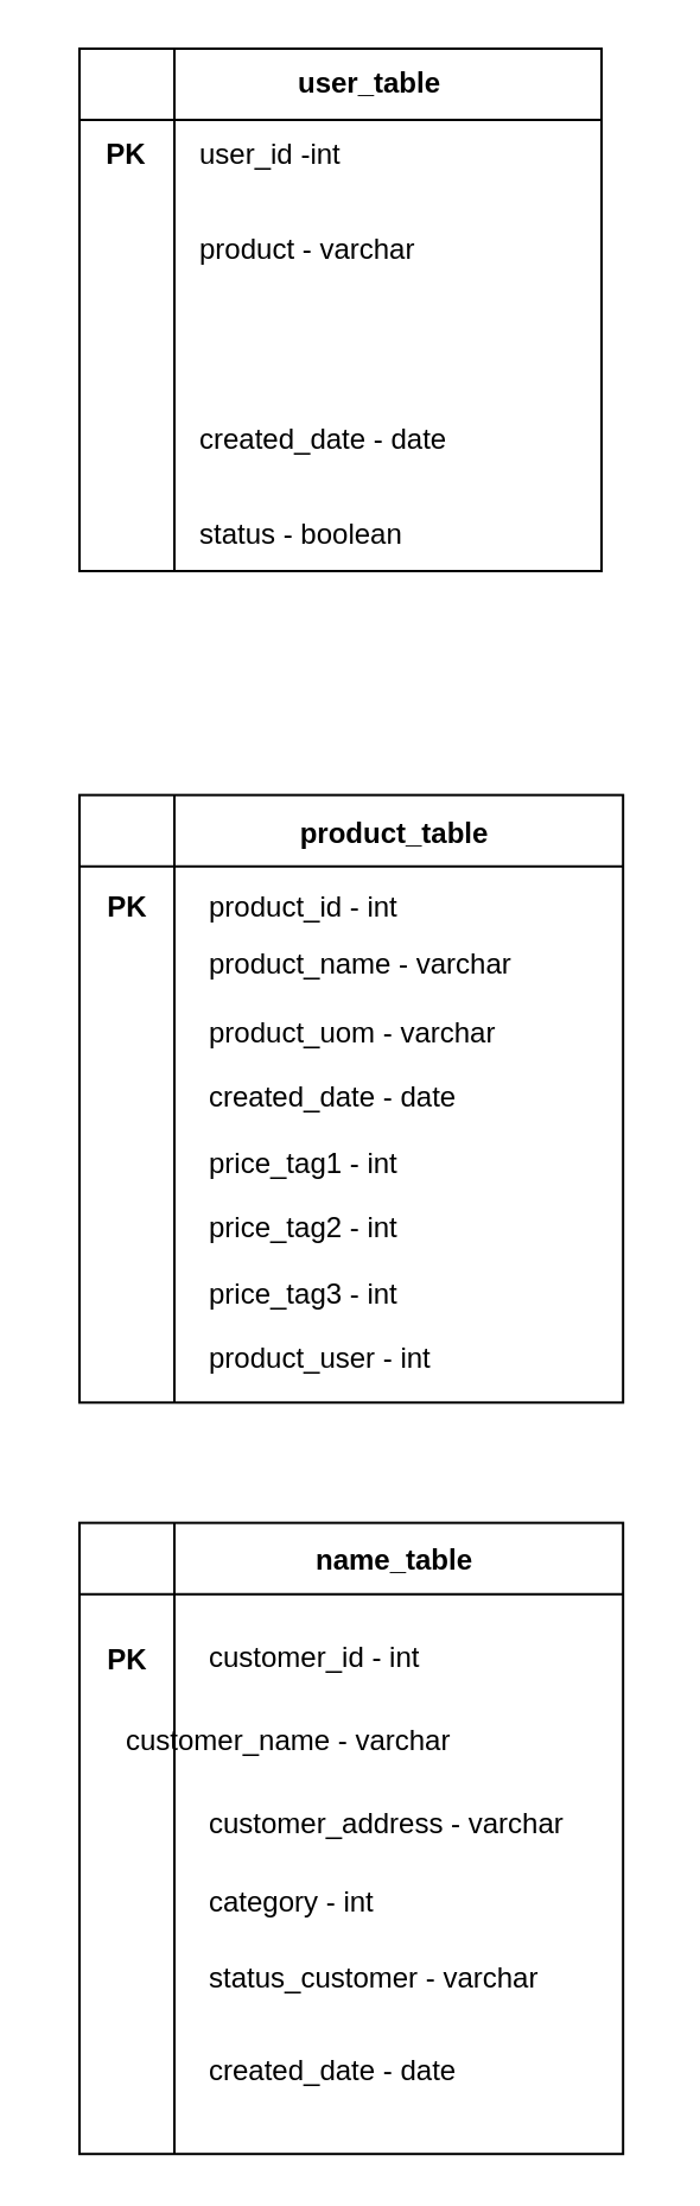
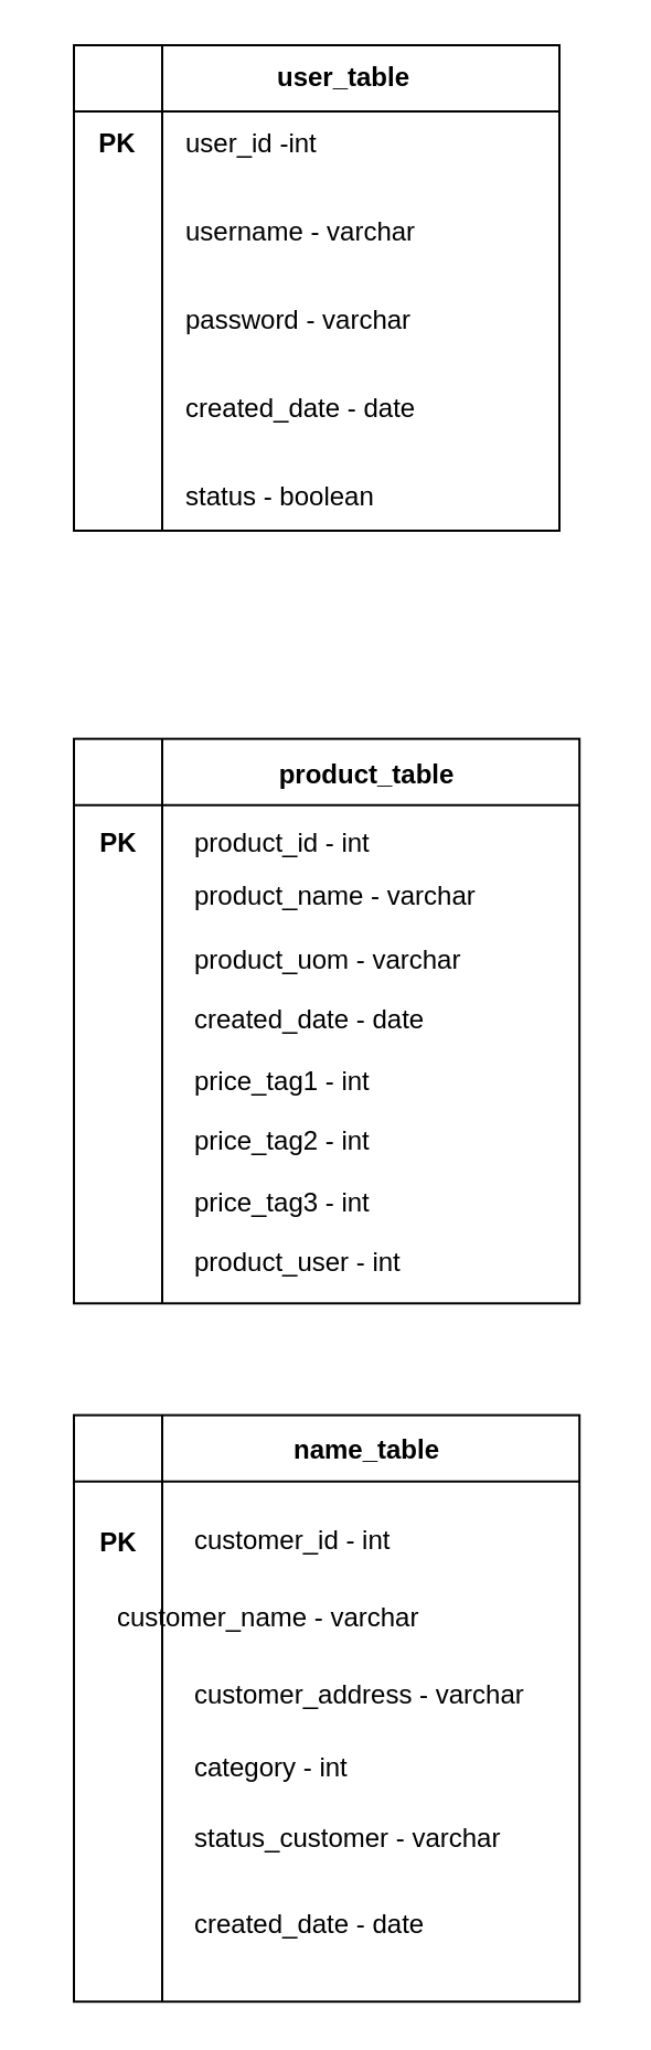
  <mxCell id="0" />
  <mxCell id="1" parent="0" />
  <mxCell id="2" value="" style="group" parent="1" vertex="1" connectable="0"><mxGeometry x="23" y="20" width="230" height="240" as="geometry" /></mxCell>
  <mxCell id="3" value="" style="group" parent="2" vertex="1" connectable="0"><mxGeometry x="10" width="220" height="240" as="geometry" /></mxCell>
  <mxCell id="4" value="" style="shape=internalStorage;whiteSpace=wrap;html=1;backgroundOutline=1;dx=40;dy=30;" parent="3" vertex="1"><mxGeometry width="220.0" height="220" as="geometry" /></mxCell>
  <mxCell id="5" value="user_table" style="text;html=1;strokeColor=none;fillColor=none;align=center;verticalAlign=middle;whiteSpace=wrap;rounded=0;fontStyle=1" parent="3" vertex="1"><mxGeometry x="85.556" width="73.333" height="30" as="geometry" /></mxCell>
  <mxCell id="6" value="" style="group" parent="3" vertex="1" connectable="0"><mxGeometry x="48.889" y="30" width="146.667" height="190" as="geometry" /></mxCell>
  <mxCell id="7" value="user_id -int" style="text;html=1;strokeColor=none;fillColor=none;align=left;verticalAlign=middle;whiteSpace=wrap;rounded=0;" parent="6" vertex="1"><mxGeometry width="146.667" height="30" as="geometry" /></mxCell>
- <mxCell id="8" value="product - varchar" style="text;html=1;strokeColor=none;fillColor=none;align=left;verticalAlign=middle;whiteSpace=wrap;rounded=0;" parent="6" vertex="1"><mxGeometry y="40" width="146.667" height="30" as="geometry" /></mxCell>
+ <mxCell id="8" value="username - varchar" style="text;html=1;strokeColor=none;fillColor=none;align=left;verticalAlign=middle;whiteSpace=wrap;rounded=0;" parent="6" vertex="1"><mxGeometry y="40" width="146.667" height="30" as="geometry" /></mxCell>
+ <mxCell id="9" value="password - varchar" style="text;html=1;strokeColor=none;fillColor=none;align=left;verticalAlign=middle;whiteSpace=wrap;rounded=0;" parent="6" vertex="1"><mxGeometry y="80" width="146.667" height="30" as="geometry" /></mxCell>
  <mxCell id="10" value="created_date - date" style="text;html=1;strokeColor=none;fillColor=none;align=left;verticalAlign=middle;whiteSpace=wrap;rounded=0;" parent="6" vertex="1"><mxGeometry y="120" width="146.667" height="30" as="geometry" /></mxCell>
  <mxCell id="11" value="status - boolean" style="text;html=1;strokeColor=none;fillColor=none;align=left;verticalAlign=middle;whiteSpace=wrap;rounded=0;" parent="6" vertex="1"><mxGeometry y="160" width="146.667" height="30" as="geometry" /></mxCell>
  <mxCell id="12" value="&lt;div&gt;PK&lt;/div&gt;" style="text;html=1;strokeColor=none;fillColor=none;align=center;verticalAlign=middle;whiteSpace=wrap;rounded=0;fontStyle=1" parent="2" vertex="1"><mxGeometry y="30" width="60" height="30" as="geometry" /></mxCell>
  <mxCell id="13" value="" style="group" parent="1" vertex="1" connectable="0"><mxGeometry x="33" y="330" width="240" height="270" as="geometry" /></mxCell>
  <mxCell id="14" value="" style="group" parent="13" vertex="1" connectable="0"><mxGeometry y="-6.75" width="229.091" height="276.75" as="geometry" /></mxCell>
  <mxCell id="15" value="" style="shape=internalStorage;whiteSpace=wrap;html=1;backgroundOutline=1;dx=40;dy=30;" parent="14" vertex="1"><mxGeometry y="11.07" width="229.091" height="255.84" as="geometry" /></mxCell>
  <mxCell id="16" value="product_table" style="text;html=1;strokeColor=none;fillColor=none;align=center;verticalAlign=middle;whiteSpace=wrap;rounded=0;fontStyle=1" parent="14" vertex="1"><mxGeometry x="93.333" width="80" height="55.35" as="geometry" /></mxCell>
  <mxCell id="17" value="product_id - int" style="text;html=1;strokeColor=none;fillColor=none;align=left;verticalAlign=middle;whiteSpace=wrap;rounded=0;" parent="14" vertex="1"><mxGeometry x="53.333" y="30.751" width="160" height="55.35" as="geometry" /></mxCell>
  <mxCell id="18" value="product_name - varchar" style="text;html=1;strokeColor=none;fillColor=none;align=left;verticalAlign=middle;whiteSpace=wrap;rounded=0;" parent="14" vertex="1"><mxGeometry x="53.333" y="55.349" width="160" height="55.35" as="geometry" /></mxCell>
  <mxCell id="19" value="product_uom - varchar" style="text;html=1;strokeColor=none;fillColor=none;align=left;verticalAlign=middle;whiteSpace=wrap;rounded=0;" parent="14" vertex="1"><mxGeometry x="53.333" y="83.639" width="160" height="55.35" as="geometry" /></mxCell>
  <mxCell id="20" value="created_date - date" style="text;html=1;strokeColor=none;fillColor=none;align=left;verticalAlign=middle;whiteSpace=wrap;rounded=0;" parent="14" vertex="1"><mxGeometry x="53.333" y="110.699" width="160" height="55.35" as="geometry" /></mxCell>
  <mxCell id="21" value="price_tag1 - int" style="text;html=1;strokeColor=none;fillColor=none;align=left;verticalAlign=middle;whiteSpace=wrap;rounded=0;" parent="14" vertex="1"><mxGeometry x="53.333" y="138.994" width="160" height="55.35" as="geometry" /></mxCell>
  <mxCell id="22" value="price_tag2 - int" style="text;html=1;strokeColor=none;fillColor=none;align=left;verticalAlign=middle;whiteSpace=wrap;rounded=0;" parent="14" vertex="1"><mxGeometry x="53.333" y="166.052" width="160" height="55.35" as="geometry" /></mxCell>
  <mxCell id="23" value="price_tag3 - int" style="text;html=1;strokeColor=none;fillColor=none;align=left;verticalAlign=middle;whiteSpace=wrap;rounded=0;" parent="14" vertex="1"><mxGeometry x="53.333" y="194.341" width="160" height="55.35" as="geometry" /></mxCell>
  <mxCell id="24" value="product_user - int" style="text;html=1;strokeColor=none;fillColor=none;align=left;verticalAlign=middle;whiteSpace=wrap;rounded=0;" parent="14" vertex="1"><mxGeometry x="53.333" y="221.4" width="160" height="55.35" as="geometry" /></mxCell>
  <mxCell id="25" value="&lt;div&gt;PK&lt;/div&gt;" style="text;html=1;strokeColor=none;fillColor=none;align=center;verticalAlign=middle;whiteSpace=wrap;rounded=0;fontStyle=1" parent="14" vertex="1"><mxGeometry x="-12.12" y="43.43" width="65.455" height="30" as="geometry" /></mxCell>
  <mxCell id="26" value="" style="group" vertex="1" connectable="0" parent="1"><mxGeometry x="33" y="630" width="240" height="270" as="geometry" /></mxCell>
  <mxCell id="27" value="" style="group" vertex="1" connectable="0" parent="26"><mxGeometry y="-0.001" width="229.091" height="276.601" as="geometry" /></mxCell>
  <mxCell id="28" value="" style="shape=internalStorage;whiteSpace=wrap;html=1;backgroundOutline=1;dx=40;dy=30;" vertex="1" parent="27"><mxGeometry y="10.825" width="229.09" height="265.776" as="geometry" /></mxCell>
  <mxCell id="29" value="&lt;div&gt;name_table&lt;/div&gt;" style="text;html=1;strokeColor=none;fillColor=none;align=center;verticalAlign=middle;whiteSpace=wrap;rounded=0;fontStyle=1" vertex="1" parent="27"><mxGeometry x="93.333" width="80" height="54.126" as="geometry" /></mxCell>
  <mxCell id="30" value="customer_id - int" style="text;html=1;strokeColor=none;fillColor=none;align=left;verticalAlign=middle;whiteSpace=wrap;rounded=0;" vertex="1" parent="27"><mxGeometry x="53.33" y="54.13" width="160" height="27.956" as="geometry" /></mxCell>
  <mxCell id="31" value="customer_name - varchar" style="text;html=1;strokeColor=none;fillColor=none;align=left;verticalAlign=middle;whiteSpace=wrap;rounded=0;" vertex="1" parent="27"><mxGeometry x="18.33" y="89.997" width="160" height="26.966" as="geometry" /></mxCell>
  <mxCell id="32" value="customer_address - varchar" style="text;html=1;strokeColor=none;fillColor=none;align=left;verticalAlign=middle;whiteSpace=wrap;rounded=0;" vertex="1" parent="27"><mxGeometry x="53.33" y="126.04" width="160" height="24.525" as="geometry" /></mxCell>
  <mxCell id="33" value="category - int" style="text;html=1;strokeColor=none;fillColor=none;align=left;verticalAlign=middle;whiteSpace=wrap;rounded=0;" vertex="1" parent="27"><mxGeometry x="53.33" y="159.999" width="160" height="22.399" as="geometry" /></mxCell>
  <mxCell id="34" value="created_date - date" style="text;html=1;strokeColor=none;fillColor=none;align=left;verticalAlign=middle;whiteSpace=wrap;rounded=0;" vertex="1" parent="27"><mxGeometry x="53.33" y="229.996" width="160" height="24.311" as="geometry" /></mxCell>
  <mxCell id="35" value="status_customer - varchar" style="text;html=1;strokeColor=none;fillColor=none;align=left;verticalAlign=middle;whiteSpace=wrap;rounded=0;" vertex="1" parent="27"><mxGeometry x="53.33" y="190.004" width="160" height="26.978" as="geometry" /></mxCell>
  <mxCell id="36" value="&lt;div&gt;PK&lt;/div&gt;" style="text;html=1;strokeColor=none;fillColor=none;align=center;verticalAlign=middle;whiteSpace=wrap;rounded=0;fontStyle=1" vertex="1" parent="27"><mxGeometry x="-12.12" y="55.114" width="65.45" height="27.214" as="geometry" /></mxCell>
